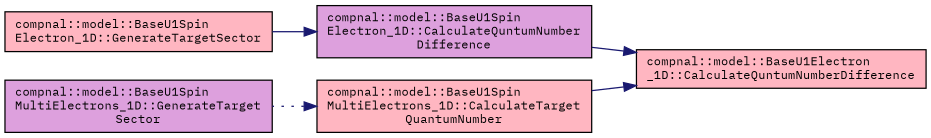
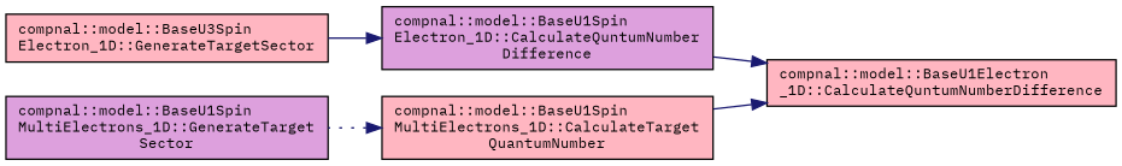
  digraph {
    rankdir=RL
    fontname="IBM Plex Mono"
    node [color=black fillcolor=lightpink fontname="IBM Plex Mono" fontsize=10 shape=record style=filled]
    edge [color=midnightblue dir=back fontname="IBM Plex Mono" fontsize=10 labelfontname=Helvetica labelfontsize=10 style=solid]
    n1 [fontcolor=black height=0.2 label="compnal::model::BaseU1Electron\l_1D::CalculateQuntumNumberDifference" width=0.4]
    n2 [fillcolor=plum height=0.2 label="compnal::model::BaseU1Spin\lElectron_1D::CalculateQuntumNumber\lDifference" width=0.4]
    n3 [height=0.2 label="compnal::model::BaseU1Spin\lMultiElectrons_1D::CalculateTarget\lQuantumNumber" width=0.4]
-   n4 [height=0.2 label="compnal::model::BaseU1Spin\lElectron_1D::GenerateTargetSector" width=0.4]
+   n4 [height=0.2 label="compnal::model::BaseU3Spin\lElectron_1D::GenerateTargetSector" width=0.4]
    n5 [fillcolor=plum height=0.2 label="compnal::model::BaseU1Spin\lMultiElectrons_1D::GenerateTarget\lSector" width=0.4]
    n1 -> n2
    n1 -> n3
    n2 -> n4
    n3 -> n5 [style=dotted]
  }
